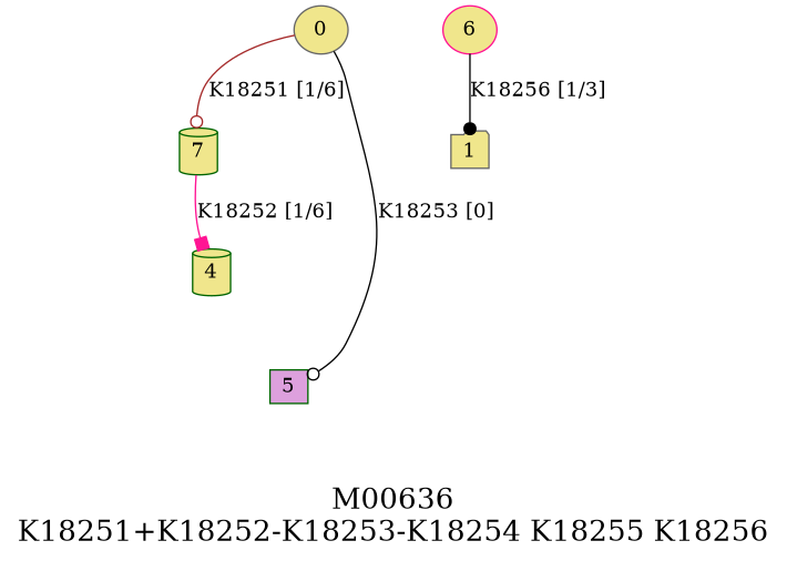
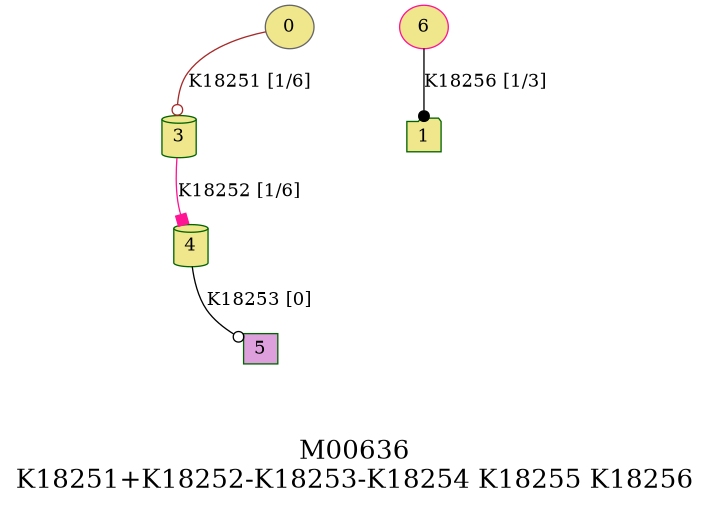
  digraph {
    fontname="DejaVu Serif"
    fontsize=20
    label="M00636\nK18251+K18252-K18253-K18254 K18255 K18256"
    node [color=darkgreen fillcolor=khaki fontname="DejaVu Serif" shape=ellipse style=filled]
    edge [arrowhead=odot color=black fontname="DejaVu Serif"]
    0 [color=gray40 height=.3 width=.3]
-   1 [color=gray40 height=.3 shape=folder width=.3]
-   3 [height=.3 shape=cylinder width=.3 label=7]
+   1 [height=.3 shape=folder width=.3]
+   3 [height=.3 shape=cylinder width=.3]
    4 [height=.3 shape=cylinder width=.3]
    5 [fillcolor=plum height=.3 shape=box width=.3]
    6 [color=deeppink height=.3 width=.3]
    subgraph sub_1 {
      0
      1
      3
      4
      5
      6
    }
    0 -> 3 [color=brown label="K18251 [1/6]"]
    3 -> 4 [arrowhead=box color=deeppink label="K18252 [1/6]"]
-   0 -> 5 [label="K18253 [0]"]
+   4 -> 5 [label="K18253 [0]"]
    6 -> 1 [arrowhead=dot label="K18256 [1/3]"]
  }
